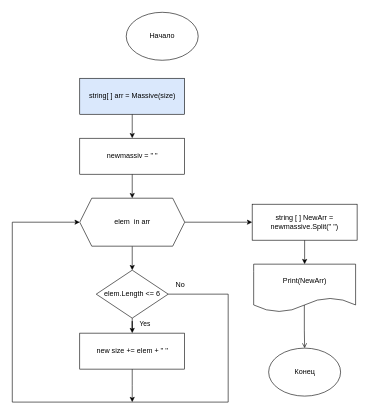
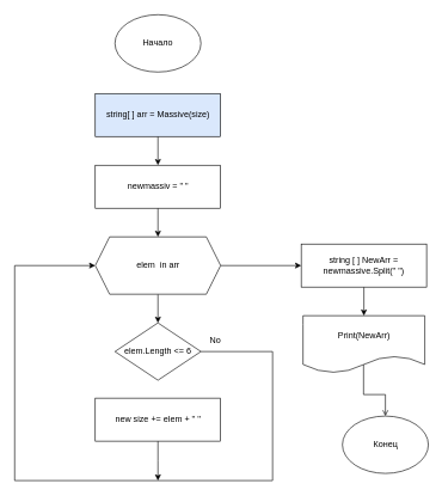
  <mxCell id="0" />
  <mxCell id="1" parent="0" />
- <mxCell id="2" value="Начало" style="ellipse;whiteSpace=wrap;html=1;" vertex="1" parent="1"><mxGeometry x="210" y="20" width="120" height="80" as="geometry" /></mxCell>
+ <mxCell id="2" value="Начало" style="ellipse;whiteSpace=wrap;html=1;" vertex="1" parent="1"><mxGeometry x="160" y="20" width="120" height="80" as="geometry" /></mxCell>
  <mxCell id="3" value="" style="edgeStyle=orthogonalEdgeStyle;rounded=0;orthogonalLoop=1;jettySize=auto;html=1;" edge="1" parent="1" source="4" target="6"><mxGeometry relative="1" as="geometry" /></mxCell>
  <mxCell id="4" value="string[ ] arr = Massive(size)" style="rounded=0;whiteSpace=wrap;html=1;fillColor=#dae8fc;" vertex="1" parent="1"><mxGeometry x="132.5" y="130" width="175" height="60" as="geometry" /></mxCell>
  <mxCell id="5" value="" style="edgeStyle=orthogonalEdgeStyle;rounded=0;orthogonalLoop=1;jettySize=auto;html=1;" edge="1" parent="1" source="6" target="9"><mxGeometry relative="1" as="geometry" /></mxCell>
  <mxCell id="6" value="newmassiv = &quot; &quot;" style="rounded=0;whiteSpace=wrap;html=1;" vertex="1" parent="1"><mxGeometry x="132.5" y="230" width="175" height="60" as="geometry" /></mxCell>
  <mxCell id="7" value="" style="edgeStyle=orthogonalEdgeStyle;rounded=0;orthogonalLoop=1;jettySize=auto;html=1;" edge="1" parent="1" source="9" target="13"><mxGeometry relative="1" as="geometry" /></mxCell>
  <mxCell id="8" value="" style="edgeStyle=orthogonalEdgeStyle;rounded=0;orthogonalLoop=1;jettySize=auto;html=1;" edge="1" parent="1" source="9" target="18"><mxGeometry relative="1" as="geometry" /></mxCell>
  <mxCell id="9" value="elem &amp;nbsp;in arr" style="shape=hexagon;perimeter=hexagonPerimeter2;whiteSpace=wrap;html=1;fixedSize=1;" vertex="1" parent="1"><mxGeometry x="132.5" y="330" width="175" height="80" as="geometry" /></mxCell>
- <mxCell id="10" value="" style="edgeStyle=orthogonalEdgeStyle;rounded=0;orthogonalLoop=1;jettySize=auto;html=1;" edge="1" parent="1" source="13" target="15"><mxGeometry relative="1" as="geometry" /></mxCell>
- <mxCell id="11" value="Yes" style="edgeLabel;html=1;align=center;verticalAlign=middle;resizable=0;points=[];" vertex="1" connectable="0" parent="10"><mxGeometry x="0.382" y="3" relative="1" as="geometry"><mxPoint x="17" as="offset" /></mxGeometry></mxCell>
  <mxCell id="12" style="edgeStyle=orthogonalEdgeStyle;rounded=0;orthogonalLoop=1;jettySize=auto;html=1;entryX=0;entryY=0.5;entryDx=0;entryDy=0;" edge="1" parent="1" source="13" target="9"><mxGeometry relative="1" as="geometry"><mxPoint x="120" y="370" as="targetPoint" /><Array as="points"><mxPoint x="380" y="490" /><mxPoint x="380" y="670" /><mxPoint x="20" y="670" /><mxPoint x="20" y="370" /></Array></mxGeometry></mxCell>
  <mxCell id="13" value="elem.Length &amp;lt;= 6" style="rhombus;whiteSpace=wrap;html=1;" vertex="1" parent="1"><mxGeometry x="160" y="450" width="120" height="80" as="geometry" /></mxCell>
  <mxCell id="14" style="edgeStyle=orthogonalEdgeStyle;rounded=0;orthogonalLoop=1;jettySize=auto;html=1;" edge="1" parent="1" source="15"><mxGeometry relative="1" as="geometry"><mxPoint x="220" y="670" as="targetPoint" /></mxGeometry></mxCell>
  <mxCell id="15" value="new size += elem + '' ''" style="rounded=0;whiteSpace=wrap;html=1;" vertex="1" parent="1"><mxGeometry x="132.5" y="555" width="175" height="60" as="geometry" /></mxCell>
  <mxCell id="16" value="No" style="text;html=1;align=center;verticalAlign=middle;resizable=0;points=[];autosize=1;strokeColor=none;fillColor=none;" vertex="1" parent="1"><mxGeometry x="280" y="460" width="40" height="30" as="geometry" /></mxCell>
  <mxCell id="17" value="" style="edgeStyle=orthogonalEdgeStyle;rounded=0;orthogonalLoop=1;jettySize=auto;html=1;" edge="1" parent="1" source="18" target="20"><mxGeometry relative="1" as="geometry" /></mxCell>
  <mxCell id="18" value="string [ ] NewArr = newmassive.Split(&quot; &quot;)" style="rounded=0;whiteSpace=wrap;html=1;" vertex="1" parent="1"><mxGeometry x="420" y="340" width="175" height="60" as="geometry" /></mxCell>
  <mxCell id="19" value="" style="edgeStyle=orthogonalEdgeStyle;rounded=0;orthogonalLoop=1;jettySize=auto;html=1;exitX=0.497;exitY=0.838;exitDx=0;exitDy=0;exitPerimeter=0;endArrow=open;" edge="1" parent="1" source="20" target="21"><mxGeometry relative="1" as="geometry" /></mxCell>
  <mxCell id="20" value="Print(NewArr)" style="shape=document;whiteSpace=wrap;html=1;boundedLbl=1;" vertex="1" parent="1"><mxGeometry x="422.5" y="440" width="170" height="80" as="geometry" /></mxCell>
- <mxCell id="21" value="Конец" style="ellipse;whiteSpace=wrap;html=1;" vertex="1" parent="1"><mxGeometry x="447.5" y="580" width="120" height="80" as="geometry" /></mxCell>
+ <mxCell id="21" value="Конец" style="ellipse;whiteSpace=wrap;html=1;" vertex="1" parent="1"><mxGeometry x="477.5" y="580" width="120" height="80" as="geometry" /></mxCell>
